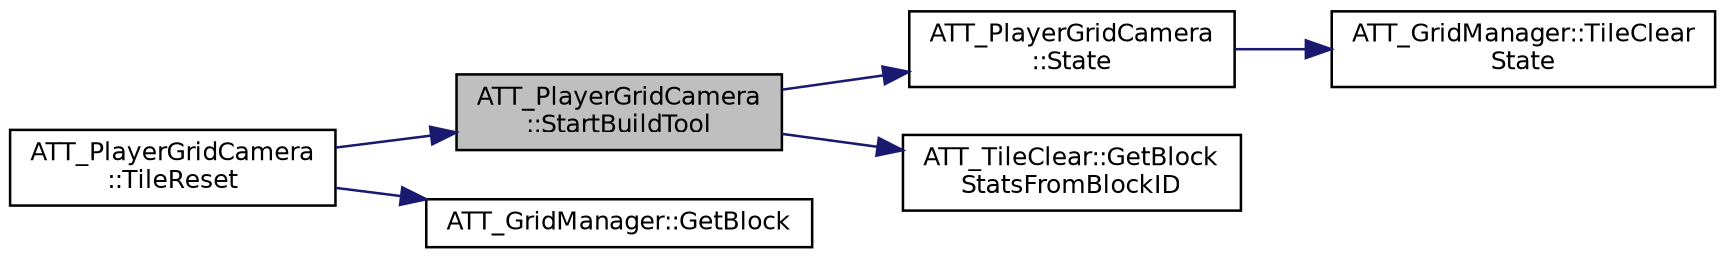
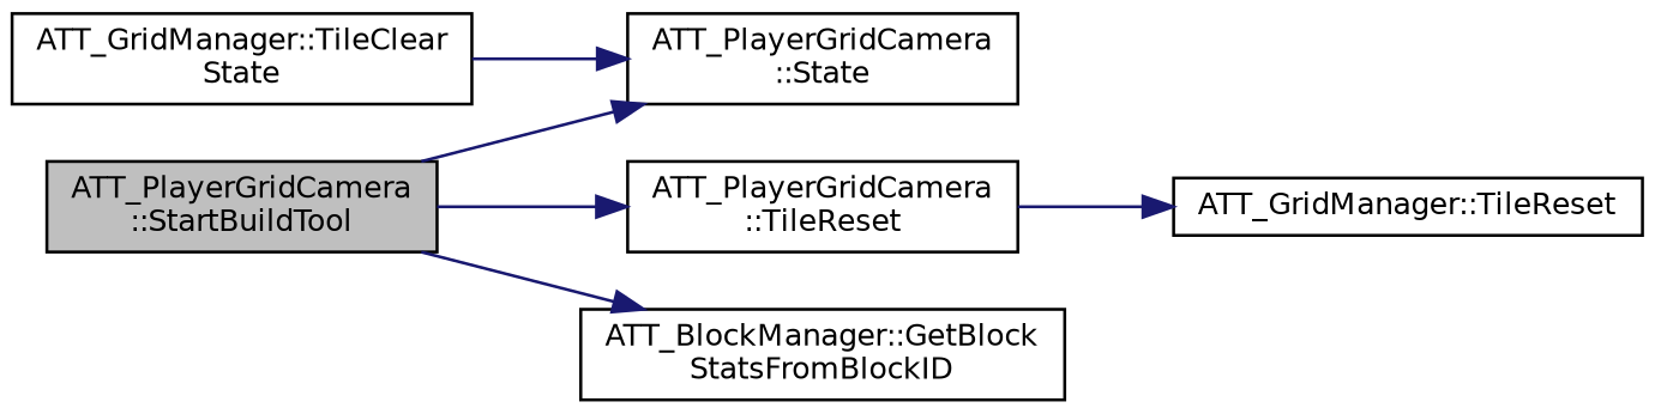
  digraph {
    rankdir=LR
    node [color=black fillcolor=white fontname=Helvetica fontsize=10 shape=record style=filled]
    edge [color=midnightblue fontname=Helvetica fontsize=10 labelfontname=Helvetica labelfontsize=10 style=solid]
    n1 [fillcolor=grey75 fontcolor=black height=0.2 label="ATT_PlayerGridCamera\l::StartBuildTool" width=0.4]
    n2 [height=0.2 label="ATT_PlayerGridCamera\l::State" width=0.4]
    n3 [height=0.2 label="ATT_PlayerGridCamera\l::TileReset" width=0.4]
-   n4 [height=0.2 label="ATT_TileClear::GetBlock\lStatsFromBlockID" width=0.4]
+   n4 [height=0.2 label="ATT_BlockManager::GetBlock\lStatsFromBlockID" width=0.4]
    n5 [height=0.2 label="ATT_GridManager::TileClear\lState" width=0.4]
-   n6 [height=0.2 label="ATT_GridManager::GetBlock" width=0.4]
+   n6 [height=0.2 label="ATT_GridManager::TileReset" width=0.4]
    n1 -> n2
-   n3 -> n1
+   n1 -> n3
    n1 -> n4
-   n2 -> n5
+   n5 -> n2
    n3 -> n6
  }
